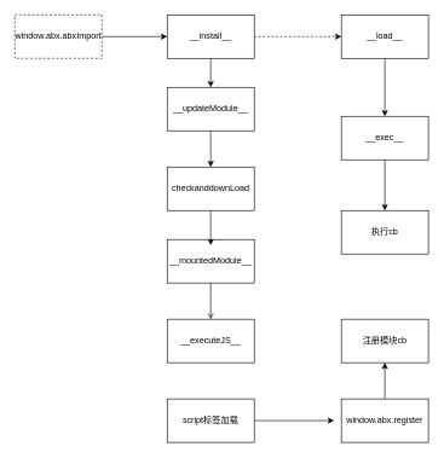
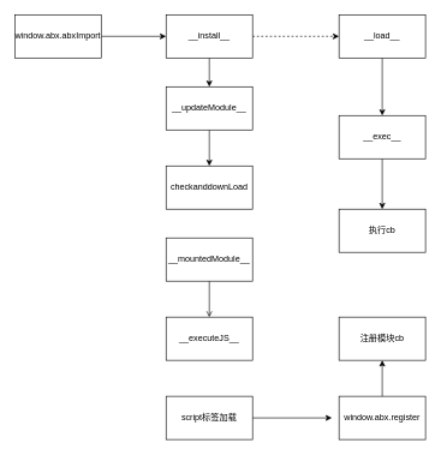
  <mxCell id="0" />
  <mxCell id="1" parent="0" />
  <mxCell id="2" style="edgeStyle=orthogonalEdgeStyle;rounded=0;orthogonalLoop=1;jettySize=auto;html=1;exitX=1;exitY=0.5;exitDx=0;exitDy=0;entryX=0;entryY=0.5;entryDx=0;entryDy=0;" edge="1" parent="1" source="3" target="6"><mxGeometry relative="1" as="geometry" /></mxCell>
- <mxCell id="3" value="window.abx.abxImport" style="rounded=0;whiteSpace=wrap;html=1;dashed=1;" vertex="1" parent="1"><mxGeometry x="20" y="20" width="120" height="60" as="geometry" /></mxCell>
+ <mxCell id="3" value="window.abx.abxImport" style="rounded=0;whiteSpace=wrap;html=1;" vertex="1" parent="1"><mxGeometry x="20" y="20" width="120" height="60" as="geometry" /></mxCell>
  <mxCell id="4" style="edgeStyle=orthogonalEdgeStyle;rounded=0;orthogonalLoop=1;jettySize=auto;html=1;exitX=1;exitY=0.5;exitDx=0;exitDy=0;entryX=0;entryY=0.5;entryDx=0;entryDy=0;dashed=1;" edge="1" parent="1" source="6" target="8"><mxGeometry relative="1" as="geometry" /></mxCell>
  <mxCell id="5" style="edgeStyle=orthogonalEdgeStyle;rounded=0;orthogonalLoop=1;jettySize=auto;html=1;exitX=0.5;exitY=1;exitDx=0;exitDy=0;entryX=0.5;entryY=0;entryDx=0;entryDy=0;" edge="1" parent="1" source="6" target="14"><mxGeometry relative="1" as="geometry" /></mxCell>
  <mxCell id="6" value="__install__" style="rounded=0;whiteSpace=wrap;html=1;" vertex="1" parent="1"><mxGeometry x="230" y="20" width="120" height="60" as="geometry" /></mxCell>
  <mxCell id="7" style="edgeStyle=orthogonalEdgeStyle;rounded=0;orthogonalLoop=1;jettySize=auto;html=1;exitX=0.5;exitY=1;exitDx=0;exitDy=0;" edge="1" parent="1" source="8" target="11"><mxGeometry relative="1" as="geometry" /></mxCell>
  <mxCell id="8" value="__load__" style="rounded=0;whiteSpace=wrap;html=1;" vertex="1" parent="1"><mxGeometry x="470" y="20" width="120" height="60" as="geometry" /></mxCell>
  <mxCell id="9" value="checkanddownLoad" style="rounded=0;whiteSpace=wrap;html=1;" vertex="1" parent="1"><mxGeometry x="230" y="230" width="120" height="60" as="geometry" /></mxCell>
  <mxCell id="10" style="edgeStyle=orthogonalEdgeStyle;rounded=0;orthogonalLoop=1;jettySize=auto;html=1;exitX=0.5;exitY=1;exitDx=0;exitDy=0;entryX=0.5;entryY=0;entryDx=0;entryDy=0;" edge="1" parent="1" source="11" target="12"><mxGeometry relative="1" as="geometry" /></mxCell>
  <mxCell id="11" value="__exec__" style="rounded=0;whiteSpace=wrap;html=1;" vertex="1" parent="1"><mxGeometry x="470" y="160" width="120" height="60" as="geometry" /></mxCell>
  <mxCell id="12" value="执行cb" style="rounded=0;whiteSpace=wrap;html=1;" vertex="1" parent="1"><mxGeometry x="470" y="290" width="120" height="60" as="geometry" /></mxCell>
  <mxCell id="13" style="edgeStyle=orthogonalEdgeStyle;rounded=0;orthogonalLoop=1;jettySize=auto;html=1;exitX=0.5;exitY=1;exitDx=0;exitDy=0;" edge="1" parent="1" source="14" target="9"><mxGeometry relative="1" as="geometry" /></mxCell>
  <mxCell id="14" value="__updateModule__" style="rounded=0;whiteSpace=wrap;html=1;" vertex="1" parent="1"><mxGeometry x="230" y="120" width="120" height="60" as="geometry" /></mxCell>
  <mxCell id="15" style="edgeStyle=orthogonalEdgeStyle;rounded=0;orthogonalLoop=1;jettySize=auto;html=1;exitX=0.5;exitY=1;exitDx=0;exitDy=0;entryX=0.5;entryY=0;entryDx=0;entryDy=0;endArrow=open;" edge="1" parent="1" source="16" target="19"><mxGeometry relative="1" as="geometry" /></mxCell>
  <mxCell id="16" value="__mountedModule__" style="rounded=0;whiteSpace=wrap;html=1;" vertex="1" parent="1"><mxGeometry x="230" y="330" width="120" height="60" as="geometry" /></mxCell>
  <mxCell id="17" style="edgeStyle=orthogonalEdgeStyle;rounded=0;orthogonalLoop=1;jettySize=auto;html=1;exitX=0.5;exitY=1;exitDx=0;exitDy=0;" edge="1" parent="1" source="16" target="16"><mxGeometry relative="1" as="geometry" /></mxCell>
- <mxCell id="18" style="edgeStyle=orthogonalEdgeStyle;rounded=0;orthogonalLoop=1;jettySize=auto;html=1;exitX=0.5;exitY=1;exitDx=0;exitDy=0;entryX=0.5;entryY=0.133;entryDx=0;entryDy=0;entryPerimeter=0;" edge="1" parent="1" source="9" target="16"><mxGeometry relative="1" as="geometry" /></mxCell>
  <mxCell id="19" value="__executeJS__" style="rounded=0;whiteSpace=wrap;html=1;" vertex="1" parent="1"><mxGeometry x="230" y="440" width="120" height="60" as="geometry" /></mxCell>
  <mxCell id="20" value="script标签加载" style="rounded=0;whiteSpace=wrap;html=1;" vertex="1" parent="1"><mxGeometry x="230" y="550" width="120" height="60" as="geometry" /></mxCell>
  <mxCell id="21" style="edgeStyle=orthogonalEdgeStyle;rounded=0;orthogonalLoop=1;jettySize=auto;html=1;exitX=0.5;exitY=0;exitDx=0;exitDy=0;entryX=0.5;entryY=1;entryDx=0;entryDy=0;" edge="1" parent="1" source="22" target="24"><mxGeometry relative="1" as="geometry" /></mxCell>
  <mxCell id="22" value="window.abx.register" style="rounded=0;whiteSpace=wrap;html=1;" vertex="1" parent="1"><mxGeometry x="470" y="550" width="120" height="60" as="geometry" /></mxCell>
  <mxCell id="23" style="edgeStyle=orthogonalEdgeStyle;rounded=0;orthogonalLoop=1;jettySize=auto;html=1;exitX=1;exitY=0.5;exitDx=0;exitDy=0;entryX=-0.083;entryY=0.5;entryDx=0;entryDy=0;entryPerimeter=0;" edge="1" parent="1" source="20" target="22"><mxGeometry relative="1" as="geometry" /></mxCell>
  <mxCell id="24" value="注册模块cb" style="rounded=0;whiteSpace=wrap;html=1;" vertex="1" parent="1"><mxGeometry x="470" y="440" width="120" height="60" as="geometry" /></mxCell>
